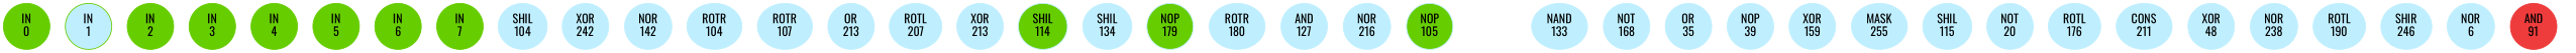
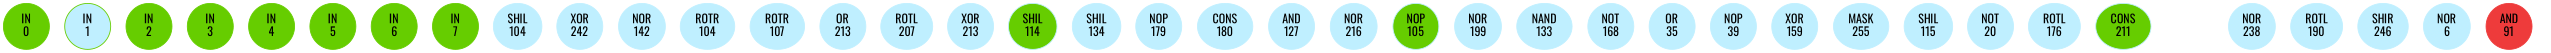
  graph {
    fontname=Oswald
    ordering=out
    rankdir=BT
    ranksep=0.75
    splines=polyline
    node [color=lightblue1 fontname=Oswald style=filled]
    edge [fontname=Oswald style=invis]
    n1 [color=chartreuse3 label="IN\n0"]
    n2 [color=chartreuse3 fillcolor=lightblue1 label="IN\n1"]
    n3 [color=chartreuse3 label="IN\n2"]
    n4 [color=chartreuse3 label="IN\n3"]
    n5 [color=chartreuse3 label="IN\n4"]
    n6 [color=chartreuse3 label="IN\n5"]
    n7 [color=chartreuse3 label="IN\n6"]
    n8 [color=chartreuse3 label="IN\n7"]
    n9 [label="SHIL\n104"]
    n10 [label="XOR\n242"]
    n11 [label="NOR\n142"]
    n12 [label="ROTR\n104"]
    n13 [label="ROTR\n107"]
    n14 [label="OR\n213"]
    n15 [label="ROTL\n207"]
    n16 [label="XOR\n213"]
    n17 [fillcolor=chartreuse3 label="SHIL\n114"]
    n18 [label="SHIL\n134"]
-   n19 [label="NOP\n179" fillcolor=chartreuse3]
-   n20 [label="ROTR\n180"]
+   n19 [label="NOP\n179"]
+   n20 [label="CONS\n180"]
    n21 [label="AND\n127"]
    n22 [label="NOR\n216"]
    n23 [fillcolor=chartreuse3 label="NOP\n105"]
+   n24 [label="NOR\n199"]
    n25 [label="NAND\n133"]
    n26 [label="NOT\n168"]
    n27 [label="OR\n35"]
    n28 [label="NOP\n39"]
    n29 [label="XOR\n159"]
    n30 [label="MASK\n255"]
    n31 [label="SHIL\n115"]
    n32 [label="NOT\n20"]
    n33 [label="ROTL\n176"]
-   n34 [label="CONS\n211"]
-   n35 [label="XOR\n48"]
+   n34 [label="CONS\n211" fillcolor=chartreuse3]
    n36 [label="NOR\n238"]
    n37 [label="ROTL\n190"]
    n38 [label="SHIR\n246"]
    n39 [label="NOR\n6"]
    n40 [color=brown2 label="AND\n91"]
    subgraph sub_1 {
      rank=same
      n1
      n2
      n3
      n4
      n5
      n6
      n7
      n8
    }
    subgraph sub_2 {
      rank=same
      n9
      n10
      n11
      n12
      n13
      n14
      n15
    }
    subgraph sub_3 {
      rank=same
      n16
      n17
      n18
      n19
      n20
      n21
      n22
      n23
    }
    subgraph sub_4 {
      rank=same
+     n24
      n25
      n26
      n27
      n28
      n29
      n30
      n31
    }
    subgraph sub_5 {
      rank=same
      n32
      n33
      n34
-     n35
      n36
      n37
      n38
      n39
    }
    subgraph sub_6 {
      rank=same
      n40
    }
    n1 -- n2
    n2 -- n3
    n3 -- n4
    n4 -- n5
    n5 -- n6
    n6 -- n7
    n7 -- n8
    n9 -- n10
    n11 -- n12
    n12 -- n13
    n13 -- n14
    n14 -- n15
    n16 -- n17
    n17 -- n18
    n18 -- n19
    n19 -- n20
    n20 -- n21
    n21 -- n22
    n22 -- n23
+   n24 -- n25
    n25 -- n26
    n26 -- n27
    n27 -- n28
    n28 -- n29
    n29 -- n30
    n30 -- n31
    n32 -- n33
    n33 -- n34
-   n34 -- n35
-   n35 -- n36
    n36 -- n37
    n37 -- n38
    n38 -- n39
    n40 -- n40
  }
